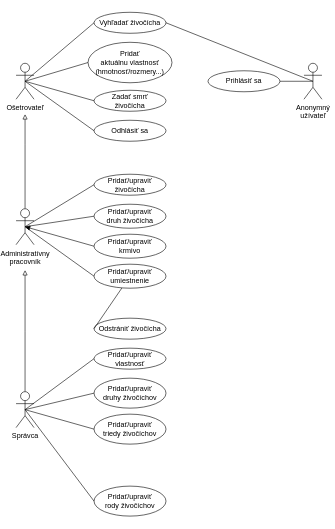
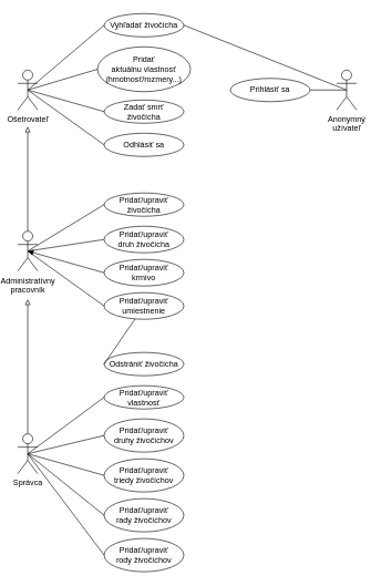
  <mxCell id="0" />
  <mxCell id="1" parent="0" />
  <mxCell id="2" style="edgeStyle=orthogonalEdgeStyle;rounded=0;orthogonalLoop=1;jettySize=auto;html=1;startArrow=none;startFill=0;endArrow=block;endFill=0;" parent="1" source="3" edge="1"><mxGeometry relative="1" as="geometry"><mxPoint x="35" y="450" as="targetPoint" /></mxGeometry></mxCell>
  <mxCell id="3" value="&lt;div&gt;Správca&lt;/div&gt;&lt;div&gt;&lt;br&gt;&lt;/div&gt;" style="shape=umlActor;verticalLabelPosition=bottom;verticalAlign=top;html=1;" parent="1" vertex="1"><mxGeometry x="20" y="652.5" width="30" height="60" as="geometry" /></mxCell>
  <mxCell id="4" style="edgeStyle=orthogonalEdgeStyle;rounded=0;orthogonalLoop=1;jettySize=auto;html=1;endArrow=block;endFill=0;startArrow=none;startFill=0;" parent="1" source="5" edge="1"><mxGeometry relative="1" as="geometry"><mxPoint x="35" y="190" as="targetPoint" /><Array as="points"><mxPoint x="35" y="240" /><mxPoint x="35" y="240" /></Array></mxGeometry></mxCell>
  <mxCell id="5" value="&lt;div&gt;Administratívny&lt;/div&gt;&lt;div&gt;pracovník&lt;/div&gt;" style="shape=umlActor;verticalLabelPosition=bottom;verticalAlign=top;html=1;" parent="1" vertex="1"><mxGeometry x="20" y="347.5" width="30" height="60" as="geometry" /></mxCell>
  <mxCell id="6" value="&lt;div&gt;Ošetrovateľ&lt;/div&gt;&lt;div&gt;&lt;br&gt;&lt;/div&gt;" style="shape=umlActor;verticalLabelPosition=bottom;verticalAlign=top;html=1;" parent="1" vertex="1"><mxGeometry x="20" y="105" width="30" height="60" as="geometry" /></mxCell>
  <mxCell id="7" value="Odstrániť živočícha" style="ellipse;whiteSpace=wrap;html=1;" parent="1" vertex="1"><mxGeometry x="150" y="530" width="120" height="35" as="geometry" /></mxCell>
  <mxCell id="8" value="" style="endArrow=none;html=1;exitX=0;exitY=0.5;exitDx=0;exitDy=0;" parent="1" source="7" target="26" edge="1"><mxGeometry width="50" height="50" relative="1" as="geometry"><mxPoint x="160" y="515" as="sourcePoint" /><mxPoint x="210" y="465" as="targetPoint" /></mxGeometry></mxCell>
  <mxCell id="9" value="" style="endArrow=none;html=1;exitX=0;exitY=0.5;exitDx=0;exitDy=0;entryX=0.5;entryY=0.5;entryDx=0;entryDy=0;entryPerimeter=0;" parent="1" source="10" target="3" edge="1"><mxGeometry width="50" height="50" relative="1" as="geometry"><mxPoint x="80" y="570" as="sourcePoint" /><mxPoint x="70" y="595" as="targetPoint" /></mxGeometry></mxCell>
  <mxCell id="10" value="Pridať/upraviť vlastnosť" style="ellipse;whiteSpace=wrap;html=1;" parent="1" vertex="1"><mxGeometry x="150" y="580" width="120" height="35" as="geometry" /></mxCell>
  <mxCell id="11" value="&lt;div&gt;Pridať/upraviť&lt;/div&gt;&lt;div&gt;druhy živočíchov&lt;/div&gt;" style="ellipse;whiteSpace=wrap;html=1;" parent="1" vertex="1"><mxGeometry x="150" y="630" width="120" height="50" as="geometry" /></mxCell>
  <mxCell id="12" value="&lt;div&gt;Pridať/upraviť&lt;/div&gt;&lt;div&gt;krmivo&lt;/div&gt;" style="ellipse;whiteSpace=wrap;html=1;" parent="1" vertex="1"><mxGeometry x="150" y="390" width="120" height="40" as="geometry" /></mxCell>
  <mxCell id="13" value="" style="endArrow=block;html=1;exitX=0;exitY=0.5;exitDx=0;exitDy=0;entryX=0.5;entryY=0.5;entryDx=0;entryDy=0;entryPerimeter=0;" parent="1" source="12" target="5" edge="1"><mxGeometry width="50" height="50" relative="1" as="geometry"><mxPoint x="160" y="475" as="sourcePoint" /><mxPoint x="35" y="372.5" as="targetPoint" /></mxGeometry></mxCell>
  <mxCell id="14" value="&lt;div&gt;Zadať smrť&lt;/div&gt;&lt;div&gt;živočícha&lt;/div&gt;" style="ellipse;whiteSpace=wrap;html=1;" parent="1" vertex="1"><mxGeometry x="150" y="150" width="120" height="35" as="geometry" /></mxCell>
  <mxCell id="15" value="" style="endArrow=none;html=1;entryX=0;entryY=0.5;entryDx=0;entryDy=0;exitX=0.5;exitY=0.5;exitDx=0;exitDy=0;exitPerimeter=0;" parent="1" source="6" target="25" edge="1"><mxGeometry width="50" height="50" relative="1" as="geometry"><mxPoint x="220" y="275" as="sourcePoint" /><mxPoint x="110" y="40" as="targetPoint" /></mxGeometry></mxCell>
  <mxCell id="16" value="" style="endArrow=none;html=1;entryX=0;entryY=0.5;entryDx=0;entryDy=0;exitX=0.5;exitY=0.5;exitDx=0;exitDy=0;exitPerimeter=0;" parent="1" source="6" target="14" edge="1"><mxGeometry width="50" height="50" relative="1" as="geometry"><mxPoint x="280" y="235" as="sourcePoint" /><mxPoint x="330" y="185" as="targetPoint" /></mxGeometry></mxCell>
  <mxCell id="17" style="edgeStyle=orthogonalEdgeStyle;rounded=0;orthogonalLoop=1;jettySize=auto;html=1;exitX=0.5;exitY=0.5;exitDx=0;exitDy=0;exitPerimeter=0;entryX=1;entryY=0.5;entryDx=0;entryDy=0;endArrow=none;endFill=0;" parent="1" source="18" target="19" edge="1"><mxGeometry relative="1" as="geometry" /></mxCell>
  <mxCell id="18" value="&lt;div&gt;Anonymný&lt;/div&gt;&lt;div&gt;užívateľ&lt;/div&gt;" style="shape=umlActor;verticalLabelPosition=bottom;verticalAlign=top;html=1;" parent="1" vertex="1"><mxGeometry x="500" y="105" width="30" height="60" as="geometry" /></mxCell>
  <mxCell id="19" value="Prihlásiť sa" style="ellipse;whiteSpace=wrap;html=1;" parent="1" vertex="1"><mxGeometry x="340" y="117.5" width="120" height="35" as="geometry" /></mxCell>
  <mxCell id="20" value="" style="endArrow=none;html=1;entryX=1;entryY=0.5;entryDx=0;entryDy=0;exitX=0.5;exitY=0.5;exitDx=0;exitDy=0;exitPerimeter=0;" parent="1" source="18" target="25" edge="1"><mxGeometry width="50" height="50" relative="1" as="geometry"><mxPoint x="380" y="90" as="sourcePoint" /><mxPoint x="240" y="40" as="targetPoint" /></mxGeometry></mxCell>
  <mxCell id="21" value="&lt;div&gt;Odhlásiť sa&lt;/div&gt;" style="ellipse;whiteSpace=wrap;html=1;" parent="1" vertex="1"><mxGeometry x="150" y="200" width="120" height="35" as="geometry" /></mxCell>
  <mxCell id="22" value="" style="endArrow=none;html=1;entryX=0.5;entryY=0.5;entryDx=0;entryDy=0;entryPerimeter=0;exitX=0;exitY=0.5;exitDx=0;exitDy=0;" parent="1" source="21" target="6" edge="1"><mxGeometry width="50" height="50" relative="1" as="geometry"><mxPoint x="220" y="240" as="sourcePoint" /><mxPoint x="270" y="190" as="targetPoint" /></mxGeometry></mxCell>
  <mxCell id="23" value="&lt;div&gt;Pridať&lt;/div&gt;&lt;div&gt;aktuálnu vlastnosť (hmotnosť/rozmery...)&lt;/div&gt;" style="ellipse;whiteSpace=wrap;html=1;" parent="1" vertex="1"><mxGeometry x="140" y="70" width="140" height="67.5" as="geometry" /></mxCell>
  <mxCell id="24" value="" style="endArrow=none;html=1;entryX=0;entryY=0.5;entryDx=0;entryDy=0;exitX=0.5;exitY=0.5;exitDx=0;exitDy=0;exitPerimeter=0;" parent="1" source="6" target="23" edge="1"><mxGeometry width="50" height="50" relative="1" as="geometry"><mxPoint x="130" y="160" as="sourcePoint" /><mxPoint x="180" y="110" as="targetPoint" /></mxGeometry></mxCell>
  <mxCell id="25" value="Vyhľadať živočícha" style="ellipse;whiteSpace=wrap;html=1;" parent="1" vertex="1"><mxGeometry x="150" y="20" width="120" height="35" as="geometry" /></mxCell>
  <mxCell id="26" value="Pridať/upraviť&lt;div&gt;umiestnenie&lt;/div&gt;" style="ellipse;whiteSpace=wrap;html=1;" parent="1" vertex="1"><mxGeometry x="150" y="440" width="120" height="40" as="geometry" /></mxCell>
  <mxCell id="27" value="" style="endArrow=none;html=1;entryX=0;entryY=0.5;entryDx=0;entryDy=0;exitX=0.5;exitY=0.5;exitDx=0;exitDy=0;exitPerimeter=0;" parent="1" source="5" target="26" edge="1"><mxGeometry width="50" height="50" relative="1" as="geometry"><mxPoint x="35" y="425" as="sourcePoint" /><mxPoint x="250" y="382.5" as="targetPoint" /></mxGeometry></mxCell>
  <mxCell id="28" value="" style="endArrow=none;html=1;exitX=0;exitY=0.5;exitDx=0;exitDy=0;entryX=0.5;entryY=0.5;entryDx=0;entryDy=0;entryPerimeter=0;" parent="1" source="11" target="3" edge="1"><mxGeometry width="50" height="50" relative="1" as="geometry"><mxPoint x="200" y="530" as="sourcePoint" /><mxPoint x="70" y="650" as="targetPoint" /></mxGeometry></mxCell>
+ <mxCell id="29" value="Pridať/upraviť&lt;div&gt;rady živočíchov&lt;/div&gt;" style="ellipse;whiteSpace=wrap;html=1;" parent="1" vertex="1"><mxGeometry x="150" y="750" width="120" height="50" as="geometry" /></mxCell>
  <mxCell id="30" value="&lt;div&gt;Pridať/upraviť&lt;/div&gt;&lt;div&gt;triedy živočíchov&lt;/div&gt;" style="ellipse;whiteSpace=wrap;html=1;" parent="1" vertex="1"><mxGeometry x="150" y="690" width="120" height="50" as="geometry" /></mxCell>
  <mxCell id="31" value="&lt;div&gt;Pridať/upraviť&lt;/div&gt;&lt;div&gt;rody živočíchov&lt;/div&gt;" style="ellipse;whiteSpace=wrap;html=1;" parent="1" vertex="1"><mxGeometry x="150" y="810" width="120" height="50" as="geometry" /></mxCell>
+ <mxCell id="32" value="" style="endArrow=none;html=1;entryX=0.5;entryY=0.5;entryDx=0;entryDy=0;entryPerimeter=0;exitX=0;exitY=0.5;exitDx=0;exitDy=0;" parent="1" source="29" target="3" edge="1"><mxGeometry width="50" height="50" relative="1" as="geometry"><mxPoint x="120" y="717.5" as="sourcePoint" /><mxPoint x="170" y="667.5" as="targetPoint" /></mxGeometry></mxCell>
  <mxCell id="33" value="" style="endArrow=none;html=1;exitX=0;exitY=0.5;exitDx=0;exitDy=0;entryX=0.5;entryY=0.5;entryDx=0;entryDy=0;entryPerimeter=0;" parent="1" source="31" target="3" edge="1"><mxGeometry width="50" height="50" relative="1" as="geometry"><mxPoint x="120" y="717.5" as="sourcePoint" /><mxPoint x="170" y="667.5" as="targetPoint" /></mxGeometry></mxCell>
  <mxCell id="34" value="" style="endArrow=none;html=1;entryX=0.5;entryY=0.5;entryDx=0;entryDy=0;entryPerimeter=0;exitX=0;exitY=0.5;exitDx=0;exitDy=0;" parent="1" source="30" target="3" edge="1"><mxGeometry width="50" height="50" relative="1" as="geometry"><mxPoint x="220" y="687.5" as="sourcePoint" /><mxPoint x="270" y="637.5" as="targetPoint" /></mxGeometry></mxCell>
  <mxCell id="35" value="Pridať/upraviť živočícha" style="ellipse;whiteSpace=wrap;html=1;" parent="1" vertex="1"><mxGeometry x="150" y="290" width="120" height="35" as="geometry" /></mxCell>
  <mxCell id="36" value="" style="endArrow=none;html=1;entryX=0;entryY=0.5;entryDx=0;entryDy=0;exitX=0.5;exitY=0.5;exitDx=0;exitDy=0;exitPerimeter=0;" parent="1" source="5" target="35" edge="1"><mxGeometry width="50" height="50" relative="1" as="geometry"><mxPoint x="360" y="642.5" as="sourcePoint" /><mxPoint x="410" y="592.5" as="targetPoint" /></mxGeometry></mxCell>
  <mxCell id="37" value="" style="endArrow=none;html=1;exitX=0.5;exitY=0.5;exitDx=0;exitDy=0;exitPerimeter=0;entryX=0;entryY=0.5;entryDx=0;entryDy=0;" edge="1" parent="1" source="5" target="38"><mxGeometry width="50" height="50" relative="1" as="geometry"><mxPoint x="100" y="407.5" as="sourcePoint" /><mxPoint x="150" y="357.5" as="targetPoint" /></mxGeometry></mxCell>
  <mxCell id="38" value="&lt;div&gt;Pridať/upraviť&lt;/div&gt;&lt;div&gt;druh živočícha&lt;br&gt;&lt;/div&gt;" style="ellipse;whiteSpace=wrap;html=1;" vertex="1" parent="1"><mxGeometry x="150" y="340" width="120" height="40" as="geometry" /></mxCell>
